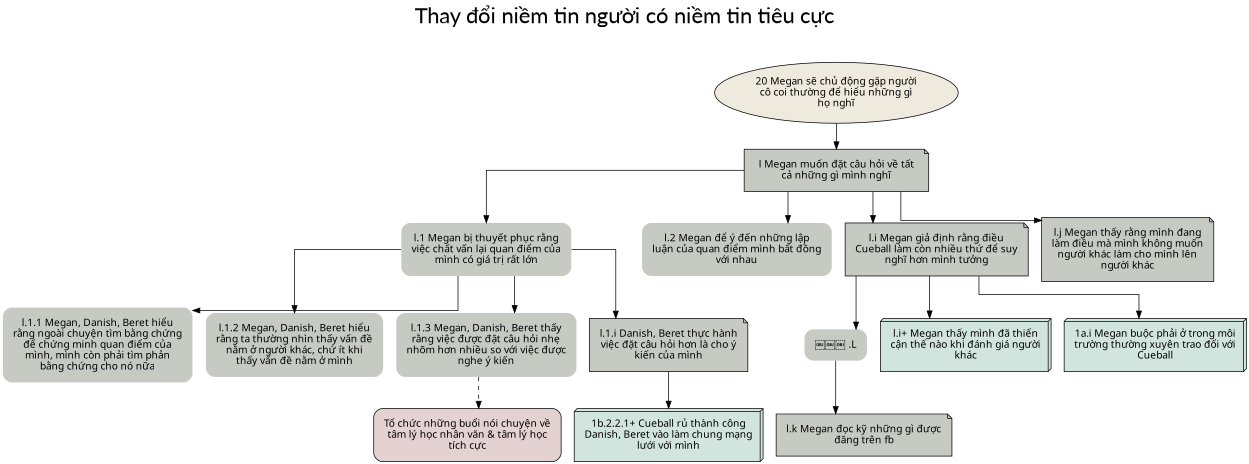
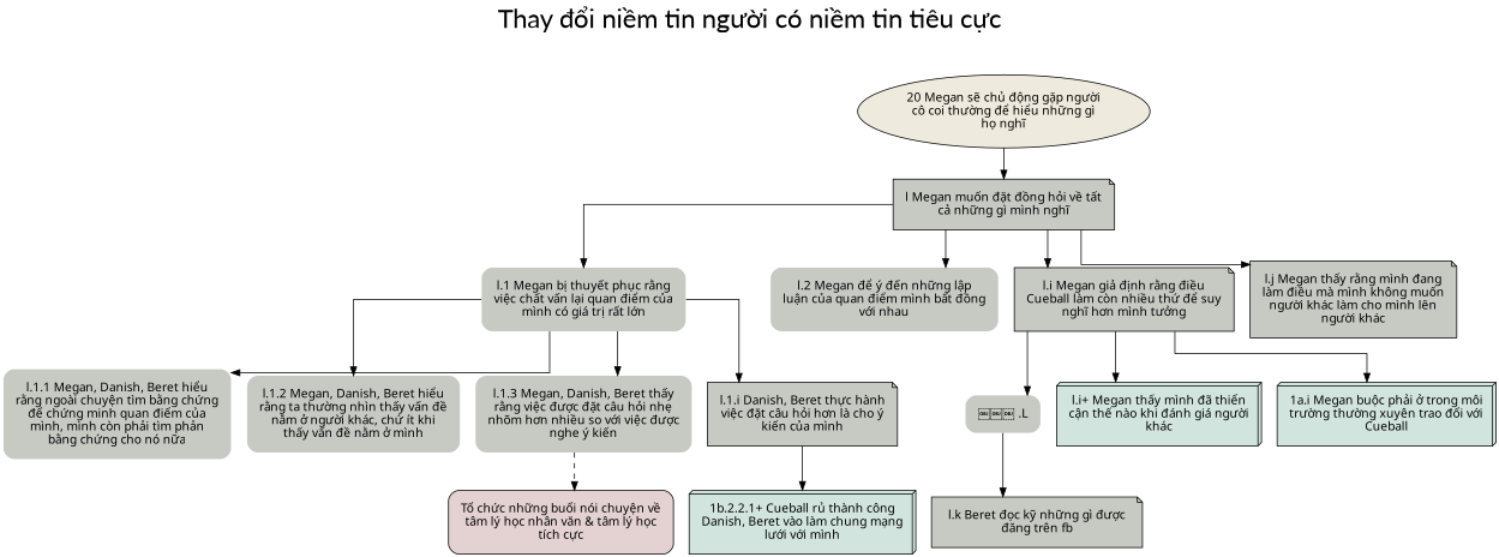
  digraph {
    fontname=Lato
    fontsize=30
    label="Thay đổi niềm tin người có niềm tin tiêu cực"
    labelloc=t
    splines=ortho
    style=rounded
    node [fillcolor="#c6cac3" fontname="SVN-Avo" margin=0.2 shape=plaintext style="filled, rounded"]
    edge [penwidth=1]
    n1 [fillcolor="#EEEADD" label="20 Megan sẽ chủ động gặp người\ncô coi thường để hiểu những gì\nhọ nghĩ" margin=0.1 shape=oval]
-   n2 [label="l Megan muốn đặt câu hỏi về tất\ncả những gì mình nghĩ" shape=note style=filled]
+   n2 [label="l Megan muốn đặt đồng hỏi về tất\ncả những gì mình nghĩ" shape=note style=filled]
    n3 [label="l.1 Megan bị thuyết phục rằng\nviệc chất vấn lại quan điểm của\nmình có giá trị rất lớn"]
    n4 [label="l.2 Megan để ý đến những lập\nluận của quan điểm mình bất đồng\nvới nhau"]
    n5 [label="l.i Megan giả định rằng điều\nCueball làm còn nhiều thứ để suy\nnghĩ hơn mình tưởng" shape=note style=filled]
    n6 [label="l.j Megan thấy rằng mình đang\nlàm điều mà mình không muốn\nngười khác làm cho mình lên\nngười khác" shape=note style=filled]
    n7 [label="￼￼￼ .L"]
-   n8 [label="l.k Megan đọc kỹ những gì được\nđăng trên fb" shape=note style=filled]
+   n8 [label="l.k Beret đọc kỹ những gì được\nđăng trên fb" shape=note style=filled]
    n9 [label="l.1.1 Megan, Danish, Beret hiểu\nrằng ngoài chuyện tìm bằng chứng\nđể chứng minh quan điểm của\nmình, mình còn phải tìm phản\nbằng chứng cho nó nữa"]
    n10 [label="l.1.2 Megan, Danish, Beret hiểu\nrằng ta thường nhìn thấy vấn đề\nnằm ở người khác, chứ ít khi\nthấy vấn đề nằm ở mình"]
    n11 [label="l.1.3 Megan, Danish, Beret thấy\nrằng việc được đặt câu hỏi nhẹ\nnhõm hơn nhiều so với việc được\nnghe ý kiến"]
    n12 [fillcolor="#E4D1D1" label="Tổ chức những buổi nói chuyện về\ntâm lý học nhân văn & tâm lý học\ntích cực" shape=polygon]
    n13 [label="l.1.i Danish, Beret thực hành\nviệc đặt câu hỏi hơn là cho ý\nkiến của mình" shape=note style=filled]
    n14 [fillcolor="#D1E4DD" label="1b.2.2.1+ Cueball rủ thành công\nDanish, Beret vào làm chung mạng\nlưới với mình" shape=box3d]
    n15 [fillcolor="#D1E4DD" label="l.i+ Megan thấy mình đã thiển\ncận thế nào khi đánh giá người\nkhác" shape=box3d]
    n16 [fillcolor="#D1E4DD" label="1a.i Megan buộc phải ở trong môi\ntrường thường xuyên trao đổi với\nCueball" shape=box3d]
    n1 -> n2
    n2 -> n3
    n2 -> n4
    n2 -> n5
    n2 -> n6
    n3 -> n9
    n3 -> n10
    n3 -> n11
    n3 -> n13
    n5 -> n7
    n5 -> n15
    n5 -> n16
    n7 -> n8
    n11 -> n12 [style=dashed]
    n13 -> n14
  }
